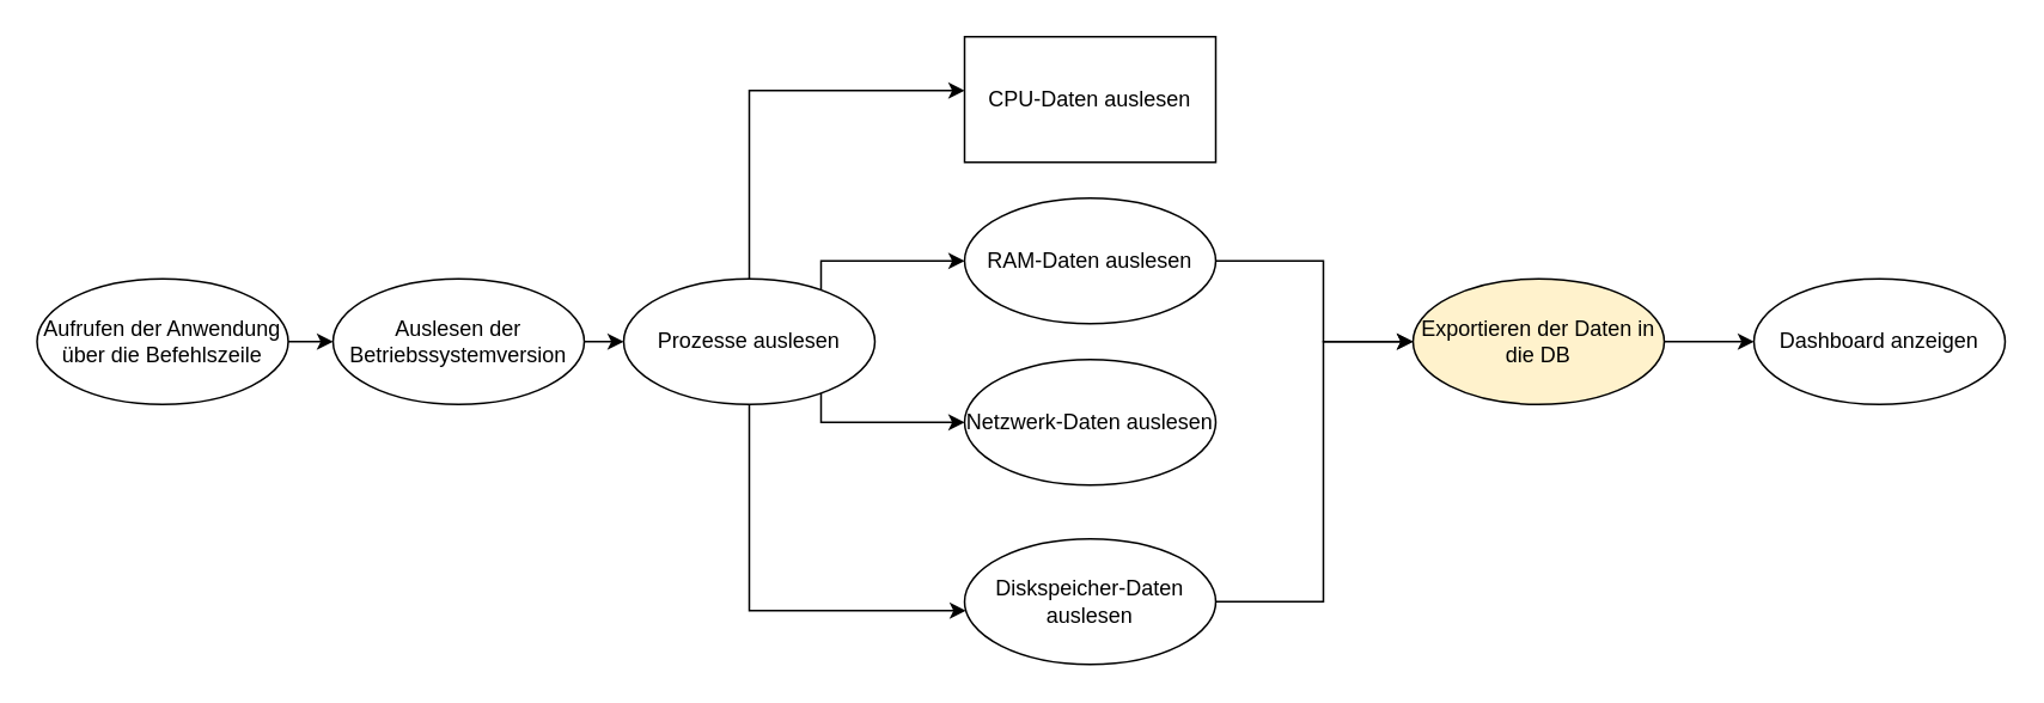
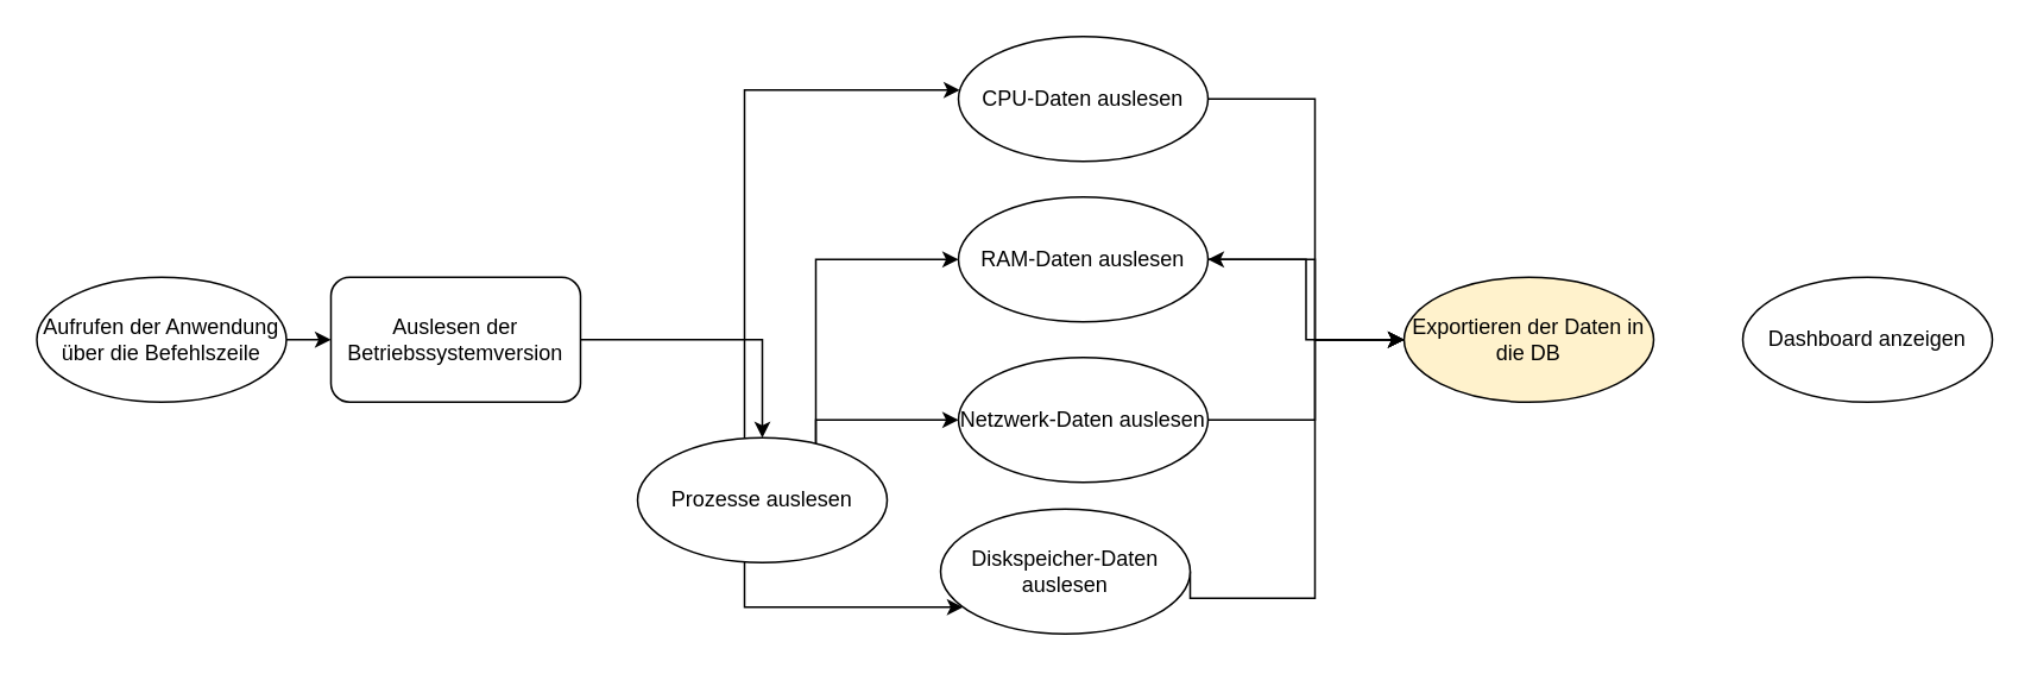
  <mxCell id="0" />
  <mxCell id="1" parent="0" />
  <mxCell id="2" value="" style="edgeStyle=orthogonalEdgeStyle;rounded=0;orthogonalLoop=1;jettySize=auto;html=1;" edge="1" parent="1" source="3" target="18"><mxGeometry relative="1" as="geometry" /></mxCell>
  <mxCell id="3" value="Aufrufen der Anwendung über die Befehlszeile" style="ellipse;whiteSpace=wrap;html=1;" vertex="1" parent="1"><mxGeometry x="20" y="155" width="140" height="70" as="geometry" /></mxCell>
  <mxCell id="4" value="" style="edgeStyle=orthogonalEdgeStyle;rounded=0;orthogonalLoop=1;jettySize=auto;html=1;" edge="1" parent="1" source="8" target="10"><mxGeometry relative="1" as="geometry"><Array as="points"><mxPoint x="417" y="50" /></Array></mxGeometry></mxCell>
  <mxCell id="5" value="" style="edgeStyle=orthogonalEdgeStyle;rounded=0;orthogonalLoop=1;jettySize=auto;html=1;" edge="1" parent="1" source="8" target="12"><mxGeometry relative="1" as="geometry"><Array as="points"><mxPoint x="457" y="145" /></Array></mxGeometry></mxCell>
  <mxCell id="6" value="" style="edgeStyle=orthogonalEdgeStyle;rounded=0;orthogonalLoop=1;jettySize=auto;html=1;" edge="1" parent="1" source="8" target="14"><mxGeometry relative="1" as="geometry"><Array as="points"><mxPoint x="417" y="340" /></Array></mxGeometry></mxCell>
  <mxCell id="7" value="" style="edgeStyle=orthogonalEdgeStyle;rounded=0;orthogonalLoop=1;jettySize=auto;html=1;" edge="1" parent="1" source="8" target="16"><mxGeometry relative="1" as="geometry"><Array as="points"><mxPoint x="457" y="235" /></Array></mxGeometry></mxCell>
- <mxCell id="8" value="Prozesse auslesen" style="ellipse;whiteSpace=wrap;html=1;" vertex="1" parent="1"><mxGeometry x="347" y="155" width="140" height="70" as="geometry" /></mxCell>
- <mxCell id="10" value="CPU-Daten auslesen" style="whiteSpace=wrap;html=1;rounded=0;" vertex="1" parent="1"><mxGeometry x="537" y="20" width="140" height="70" as="geometry" /></mxCell>
+ <mxCell id="8" value="Prozesse auslesen" style="ellipse;whiteSpace=wrap;html=1;" vertex="1" parent="1"><mxGeometry x="357" y="245" width="140" height="70" as="geometry" /></mxCell>
+ <mxCell id="9" style="edgeStyle=orthogonalEdgeStyle;rounded=0;orthogonalLoop=1;jettySize=auto;html=1;exitX=1;exitY=0.5;exitDx=0;exitDy=0;entryX=0;entryY=0.5;entryDx=0;entryDy=0;" edge="1" parent="1" source="10" target="20"><mxGeometry relative="1" as="geometry"><Array as="points"><mxPoint x="737" y="55" /><mxPoint x="737" y="190" /></Array></mxGeometry></mxCell>
+ <mxCell id="10" value="CPU-Daten auslesen" style="ellipse;whiteSpace=wrap;html=1;" vertex="1" parent="1"><mxGeometry x="537" y="20" width="140" height="70" as="geometry" /></mxCell>
  <mxCell id="11" style="edgeStyle=orthogonalEdgeStyle;rounded=0;orthogonalLoop=1;jettySize=auto;html=1;exitX=1;exitY=0.5;exitDx=0;exitDy=0;" edge="1" parent="1" source="12"><mxGeometry relative="1" as="geometry"><mxPoint x="787" y="190" as="targetPoint" /><Array as="points"><mxPoint x="737" y="145" /><mxPoint x="737" y="190" /></Array></mxGeometry></mxCell>
  <mxCell id="12" value="RAM-Daten auslesen" style="ellipse;whiteSpace=wrap;html=1;" vertex="1" parent="1"><mxGeometry x="537" y="110" width="140" height="70" as="geometry" /></mxCell>
  <mxCell id="13" style="edgeStyle=orthogonalEdgeStyle;rounded=0;orthogonalLoop=1;jettySize=auto;html=1;exitX=1;exitY=0.5;exitDx=0;exitDy=0;entryX=0;entryY=0.5;entryDx=0;entryDy=0;" edge="1" parent="1" source="14" target="20"><mxGeometry relative="1" as="geometry"><Array as="points"><mxPoint x="737" y="335" /><mxPoint x="737" y="190" /></Array></mxGeometry></mxCell>
- <mxCell id="14" value="Diskspeicher-Daten auslesen" style="ellipse;whiteSpace=wrap;html=1;" vertex="1" parent="1"><mxGeometry x="537" y="300" width="140" height="70" as="geometry" /></mxCell>
+ <mxCell id="14" value="Diskspeicher-Daten auslesen" style="ellipse;whiteSpace=wrap;html=1;" vertex="1" parent="1"><mxGeometry x="527" y="285" width="140" height="70" as="geometry" /></mxCell>
+ <mxCell id="15" style="edgeStyle=orthogonalEdgeStyle;rounded=0;orthogonalLoop=1;jettySize=auto;html=1;exitX=1;exitY=0.5;exitDx=0;exitDy=0;entryX=0;entryY=0.5;entryDx=0;entryDy=0;" edge="1" parent="1" source="16" target="20"><mxGeometry relative="1" as="geometry"><Array as="points"><mxPoint x="737" y="235" /><mxPoint x="737" y="190" /></Array></mxGeometry></mxCell>
  <mxCell id="16" value="Netzwerk-Daten auslesen" style="ellipse;whiteSpace=wrap;html=1;" vertex="1" parent="1"><mxGeometry x="537" y="200" width="140" height="70" as="geometry" /></mxCell>
  <mxCell id="17" value="" style="edgeStyle=orthogonalEdgeStyle;rounded=0;orthogonalLoop=1;jettySize=auto;html=1;" edge="1" parent="1" source="18" target="8"><mxGeometry relative="1" as="geometry" /></mxCell>
- <mxCell id="18" value="Auslesen der Betriebssystemversion" style="ellipse;whiteSpace=wrap;html=1;" vertex="1" parent="1"><mxGeometry x="185" y="155" width="140" height="70" as="geometry" /></mxCell>
- <mxCell id="19" value="" style="edgeStyle=orthogonalEdgeStyle;rounded=0;orthogonalLoop=1;jettySize=auto;html=1;" edge="1" parent="1" source="20" target="21"><mxGeometry relative="1" as="geometry" /></mxCell>
+ <mxCell id="18" value="Auslesen der Betriebssystemversion" style="whiteSpace=wrap;html=1;rounded=1;" vertex="1" parent="1"><mxGeometry x="185" y="155" width="140" height="70" as="geometry" /></mxCell>
+ <mxCell id="19" value="" style="edgeStyle=orthogonalEdgeStyle;rounded=0;orthogonalLoop=1;jettySize=auto;html=1;" edge="1" parent="1" source="20" target="12"><mxGeometry relative="1" as="geometry" /></mxCell>
  <mxCell id="20" value="Exportieren der Daten in die DB" style="ellipse;whiteSpace=wrap;html=1;fillColor=#fff2cc;" vertex="1" parent="1"><mxGeometry x="787" y="155" width="140" height="70" as="geometry" /></mxCell>
  <mxCell id="21" value="Dashboard anzeigen" style="ellipse;whiteSpace=wrap;html=1;" vertex="1" parent="1"><mxGeometry x="977" y="155" width="140" height="70" as="geometry" /></mxCell>
